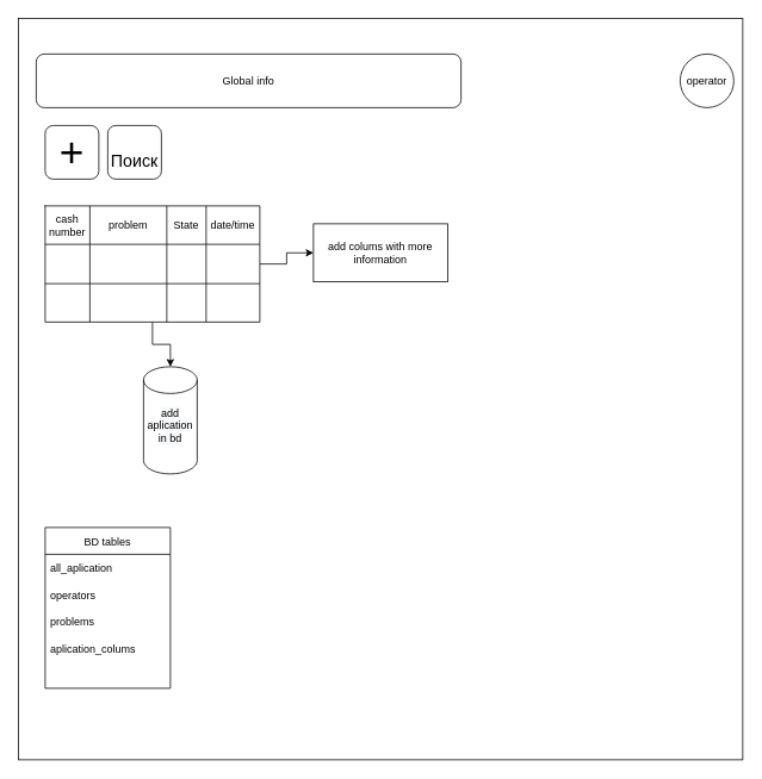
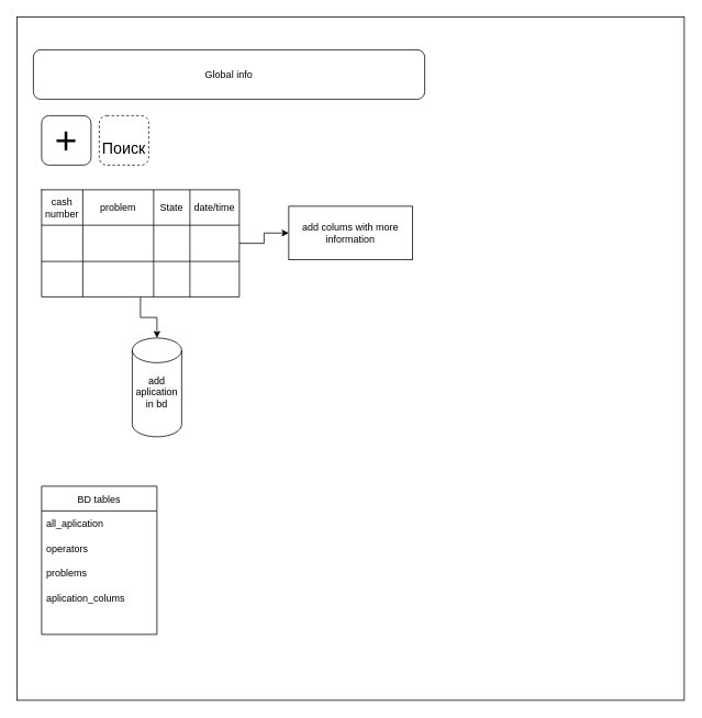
  <mxCell id="0" />
  <mxCell id="1" parent="0" />
  <mxCell id="2" value="" style="rounded=0;whiteSpace=wrap;html=1;direction=south;" parent="1" vertex="1"><mxGeometry x="20" y="20" width="810" height="830" as="geometry" /></mxCell>
  <mxCell id="3" value="" style="edgeStyle=orthogonalEdgeStyle;rounded=0;orthogonalLoop=1;jettySize=auto;html=1;entryX=0.5;entryY=0;entryDx=0;entryDy=0;entryPerimeter=0;" parent="1" source="5" target="24" edge="1"><mxGeometry relative="1" as="geometry"><mxPoint x="170" y="310" as="targetPoint" /></mxGeometry></mxCell>
  <mxCell id="4" value="" style="edgeStyle=orthogonalEdgeStyle;rounded=0;orthogonalLoop=1;jettySize=auto;html=1;" parent="1" source="5" target="23" edge="1"><mxGeometry relative="1" as="geometry" /></mxCell>
  <mxCell id="5" value="" style="shape=table;html=1;whiteSpace=wrap;startSize=0;container=1;collapsible=0;childLayout=tableLayout;" parent="1" vertex="1"><mxGeometry x="50" y="230" width="240" height="130" as="geometry" /></mxCell>
  <mxCell id="6" value="" style="shape=tableRow;horizontal=0;startSize=0;swimlaneHead=0;swimlaneBody=0;top=0;left=0;bottom=0;right=0;collapsible=0;dropTarget=0;fillColor=none;points=[[0,0.5],[1,0.5]];portConstraint=eastwest;" parent="5" vertex="1"><mxGeometry width="240" height="43" as="geometry" /></mxCell>
  <mxCell id="7" value="cash number" style="shape=partialRectangle;html=1;whiteSpace=wrap;connectable=0;fillColor=none;top=0;left=0;bottom=0;right=0;overflow=hidden;" parent="6" vertex="1"><mxGeometry width="50" height="43" as="geometry"><mxRectangle width="50" height="43" as="alternateBounds" /></mxGeometry></mxCell>
  <mxCell id="8" value="problem" style="shape=partialRectangle;html=1;whiteSpace=wrap;connectable=0;fillColor=none;top=0;left=0;bottom=0;right=0;overflow=hidden;" parent="6" vertex="1"><mxGeometry x="50" width="86" height="43" as="geometry"><mxRectangle width="86" height="43" as="alternateBounds" /></mxGeometry></mxCell>
  <mxCell id="9" value="State" style="shape=partialRectangle;html=1;whiteSpace=wrap;connectable=0;fillColor=none;top=0;left=0;bottom=0;right=0;overflow=hidden;" parent="6" vertex="1"><mxGeometry x="136" width="44" height="43" as="geometry"><mxRectangle width="44" height="43" as="alternateBounds" /></mxGeometry></mxCell>
  <mxCell id="10" value="date/time" style="shape=partialRectangle;html=1;whiteSpace=wrap;connectable=0;fillColor=none;top=0;left=0;bottom=0;right=0;overflow=hidden;" parent="6" vertex="1"><mxGeometry x="180" width="60" height="43" as="geometry"><mxRectangle width="60" height="43" as="alternateBounds" /></mxGeometry></mxCell>
  <mxCell id="11" value="" style="shape=tableRow;horizontal=0;startSize=0;swimlaneHead=0;swimlaneBody=0;top=0;left=0;bottom=0;right=0;collapsible=0;dropTarget=0;fillColor=none;points=[[0,0.5],[1,0.5]];portConstraint=eastwest;" parent="5" vertex="1"><mxGeometry y="43" width="240" height="44" as="geometry" /></mxCell>
  <mxCell id="12" value="" style="shape=partialRectangle;html=1;whiteSpace=wrap;connectable=0;fillColor=none;top=0;left=0;bottom=0;right=0;overflow=hidden;" parent="11" vertex="1"><mxGeometry width="50" height="44" as="geometry"><mxRectangle width="50" height="44" as="alternateBounds" /></mxGeometry></mxCell>
  <mxCell id="13" value="" style="shape=partialRectangle;html=1;whiteSpace=wrap;connectable=0;fillColor=none;top=0;left=0;bottom=0;right=0;overflow=hidden;" parent="11" vertex="1"><mxGeometry x="50" width="86" height="44" as="geometry"><mxRectangle width="86" height="44" as="alternateBounds" /></mxGeometry></mxCell>
  <mxCell id="14" value="" style="shape=partialRectangle;html=1;whiteSpace=wrap;connectable=0;fillColor=none;top=0;left=0;bottom=0;right=0;overflow=hidden;" parent="11" vertex="1"><mxGeometry x="136" width="44" height="44" as="geometry"><mxRectangle width="44" height="44" as="alternateBounds" /></mxGeometry></mxCell>
  <mxCell id="15" style="shape=partialRectangle;html=1;whiteSpace=wrap;connectable=0;fillColor=none;top=0;left=0;bottom=0;right=0;overflow=hidden;" parent="11" vertex="1"><mxGeometry x="180" width="60" height="44" as="geometry"><mxRectangle width="60" height="44" as="alternateBounds" /></mxGeometry></mxCell>
  <mxCell id="16" value="" style="shape=tableRow;horizontal=0;startSize=0;swimlaneHead=0;swimlaneBody=0;top=0;left=0;bottom=0;right=0;collapsible=0;dropTarget=0;fillColor=none;points=[[0,0.5],[1,0.5]];portConstraint=eastwest;" parent="5" vertex="1"><mxGeometry y="87" width="240" height="43" as="geometry" /></mxCell>
  <mxCell id="17" value="" style="shape=partialRectangle;html=1;whiteSpace=wrap;connectable=0;fillColor=none;top=0;left=0;bottom=0;right=0;overflow=hidden;" parent="16" vertex="1"><mxGeometry width="50" height="43" as="geometry"><mxRectangle width="50" height="43" as="alternateBounds" /></mxGeometry></mxCell>
  <mxCell id="18" value="" style="shape=partialRectangle;html=1;whiteSpace=wrap;connectable=0;fillColor=none;top=0;left=0;bottom=0;right=0;overflow=hidden;" parent="16" vertex="1"><mxGeometry x="50" width="86" height="43" as="geometry"><mxRectangle width="86" height="43" as="alternateBounds" /></mxGeometry></mxCell>
  <mxCell id="19" value="" style="shape=partialRectangle;html=1;whiteSpace=wrap;connectable=0;fillColor=none;top=0;left=0;bottom=0;right=0;overflow=hidden;pointerEvents=1;" parent="16" vertex="1"><mxGeometry x="136" width="44" height="43" as="geometry"><mxRectangle width="44" height="43" as="alternateBounds" /></mxGeometry></mxCell>
  <mxCell id="20" style="shape=partialRectangle;html=1;whiteSpace=wrap;connectable=0;fillColor=none;top=0;left=0;bottom=0;right=0;overflow=hidden;pointerEvents=1;" parent="16" vertex="1"><mxGeometry x="180" width="60" height="43" as="geometry"><mxRectangle width="60" height="43" as="alternateBounds" /></mxGeometry></mxCell>
- <mxCell id="21" value="operator" style="ellipse;whiteSpace=wrap;html=1;aspect=fixed;" parent="1" vertex="1"><mxGeometry x="760" y="60" width="60" height="60" as="geometry" /></mxCell>
  <mxCell id="22" value="Global info" style="rounded=1;whiteSpace=wrap;html=1;" parent="1" vertex="1"><mxGeometry x="40" y="60" width="475" height="60" as="geometry" /></mxCell>
  <mxCell id="23" value="add colums with more information" style="whiteSpace=wrap;html=1;startSize=0;" parent="1" vertex="1"><mxGeometry x="350" y="250" width="150" height="65" as="geometry" /></mxCell>
  <mxCell id="24" value="&#10;&lt;span style=&quot;color: rgb(0, 0, 0); font-family: Helvetica; font-size: 12px; font-style: normal; font-variant-ligatures: normal; font-variant-caps: normal; font-weight: 400; letter-spacing: normal; orphans: 2; text-align: center; text-indent: 0px; text-transform: none; widows: 2; word-spacing: 0px; -webkit-text-stroke-width: 0px; background-color: rgb(248, 249, 250); text-decoration-thickness: initial; text-decoration-style: initial; text-decoration-color: initial; float: none; display: inline !important;&quot;&gt;add aplication in bd&lt;/span&gt;&#10;&#10;" style="shape=cylinder3;whiteSpace=wrap;html=1;boundedLbl=1;backgroundOutline=1;size=15;" parent="1" vertex="1"><mxGeometry x="160" y="410" width="60" height="120" as="geometry" /></mxCell>
  <mxCell id="25" value="BD tables" style="swimlane;fontStyle=0;childLayout=stackLayout;horizontal=1;startSize=30;horizontalStack=0;resizeParent=1;resizeParentMax=0;resizeLast=0;collapsible=1;marginBottom=0;" parent="1" vertex="1"><mxGeometry x="50" y="590" width="140" height="180" as="geometry" /></mxCell>
  <mxCell id="26" value="all_aplication " style="text;strokeColor=none;fillColor=none;align=left;verticalAlign=middle;spacingLeft=4;spacingRight=4;overflow=hidden;points=[[0,0.5],[1,0.5]];portConstraint=eastwest;rotatable=0;" parent="25" vertex="1"><mxGeometry y="30" width="140" height="30" as="geometry" /></mxCell>
  <mxCell id="27" value="operators" style="text;strokeColor=none;fillColor=none;align=left;verticalAlign=middle;spacingLeft=4;spacingRight=4;overflow=hidden;points=[[0,0.5],[1,0.5]];portConstraint=eastwest;rotatable=0;" parent="25" vertex="1"><mxGeometry y="60" width="140" height="30" as="geometry" /></mxCell>
  <mxCell id="28" value="problems" style="text;strokeColor=none;fillColor=none;align=left;verticalAlign=middle;spacingLeft=4;spacingRight=4;overflow=hidden;points=[[0,0.5],[1,0.5]];portConstraint=eastwest;rotatable=0;" parent="25" vertex="1"><mxGeometry y="90" width="140" height="30" as="geometry" /></mxCell>
  <mxCell id="29" value="aplication_colums" style="text;strokeColor=none;fillColor=none;align=left;verticalAlign=middle;spacingLeft=4;spacingRight=4;overflow=hidden;points=[[0,0.5],[1,0.5]];portConstraint=eastwest;rotatable=0;" parent="25" vertex="1"><mxGeometry y="120" width="140" height="30" as="geometry" /></mxCell>
  <mxCell id="30" style="text;strokeColor=none;fillColor=none;align=left;verticalAlign=middle;spacingLeft=4;spacingRight=4;overflow=hidden;points=[[0,0.5],[1,0.5]];portConstraint=eastwest;rotatable=0;" parent="25" vertex="1"><mxGeometry y="150" width="140" height="30" as="geometry" /></mxCell>
  <mxCell id="31" value="+" style="rounded=1;whiteSpace=wrap;html=1;fontSize=47;" vertex="1" parent="1"><mxGeometry x="50" y="140" width="60" height="60" as="geometry" /></mxCell>
- <mxCell id="32" value="&lt;span style=&quot;font-size: 19px; background-color: initial;&quot;&gt;Поиск&lt;/span&gt;" style="rounded=1;whiteSpace=wrap;html=1;fontSize=47;align=center;" vertex="1" parent="1"><mxGeometry x="120" y="140" width="60" height="60" as="geometry" /></mxCell>
+ <mxCell id="32" value="&lt;span style=&quot;font-size: 19px; background-color: initial;&quot;&gt;Поиск&lt;/span&gt;" style="rounded=1;whiteSpace=wrap;html=1;fontSize=47;align=center;dashed=1;" vertex="1" parent="1"><mxGeometry x="120" y="140" width="60" height="60" as="geometry" /></mxCell>
